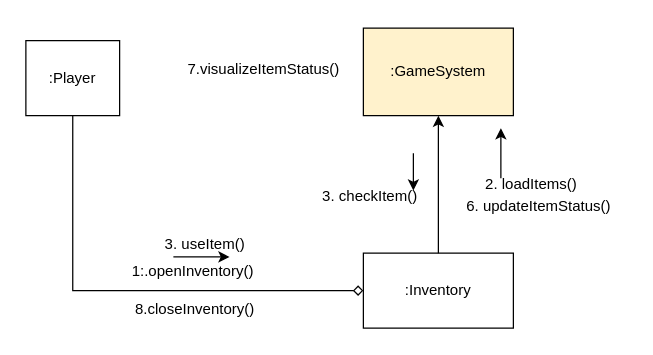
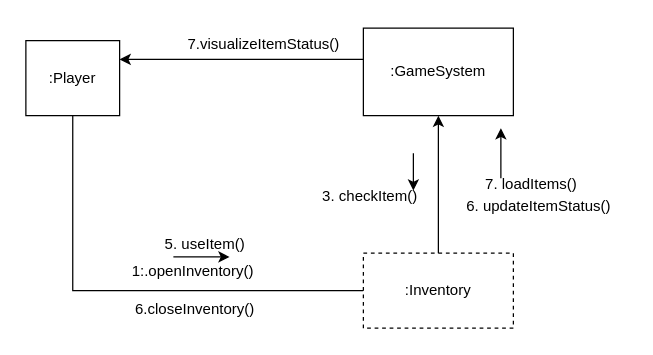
  <mxCell id="0" />
  <mxCell id="1" parent="0" />
- <mxCell id="2" style="edgeStyle=orthogonalEdgeStyle;rounded=0;orthogonalLoop=1;jettySize=auto;html=1;exitX=0.5;exitY=1;exitDx=0;exitDy=0;entryX=0;entryY=0.5;entryDx=0;entryDy=0;endArrow=diamond;endFill=0;" parent="1" source="3" target="6" edge="1"><mxGeometry relative="1" as="geometry" /></mxCell>
+ <mxCell id="2" style="edgeStyle=orthogonalEdgeStyle;rounded=0;orthogonalLoop=1;jettySize=auto;html=1;exitX=0.5;exitY=1;exitDx=0;exitDy=0;entryX=0;entryY=0.5;entryDx=0;entryDy=0;endArrow=none;endFill=0;" parent="1" source="3" target="6" edge="1"><mxGeometry relative="1" as="geometry" /></mxCell>
  <mxCell id="3" value=":Player" style="rounded=0;whiteSpace=wrap;html=1;" parent="1" vertex="1"><mxGeometry x="20" y="32" width="75" height="60" as="geometry" /></mxCell>
- <mxCell id="5" value=":GameSystem" style="rounded=0;whiteSpace=wrap;html=1;fillColor=#fff2cc;" parent="1" vertex="1"><mxGeometry x="290" y="22" width="120" height="70" as="geometry" /></mxCell>
- <mxCell id="6" value=":Inventory" style="rounded=0;whiteSpace=wrap;html=1;" parent="1" vertex="1"><mxGeometry x="290" y="202" width="120" height="60" as="geometry" /></mxCell>
+ <mxCell id="4" style="edgeStyle=orthogonalEdgeStyle;rounded=0;orthogonalLoop=1;jettySize=auto;html=1;entryX=1;entryY=0.25;entryDx=0;entryDy=0;" parent="1" source="5" target="3" edge="1"><mxGeometry relative="1" as="geometry"><mxPoint x="350" y="-68" as="targetPoint" /><Array as="points"><mxPoint x="250" y="47" /><mxPoint x="250" y="47" /></Array></mxGeometry></mxCell>
+ <mxCell id="5" value=":GameSystem" style="rounded=0;whiteSpace=wrap;html=1;" parent="1" vertex="1"><mxGeometry x="290" y="22" width="120" height="70" as="geometry" /></mxCell>
+ <mxCell id="6" value=":Inventory" style="rounded=0;whiteSpace=wrap;html=1;dashed=1;" parent="1" vertex="1"><mxGeometry x="290" y="202" width="120" height="60" as="geometry" /></mxCell>
  <mxCell id="7" value="1:.openInventory()&amp;nbsp;" style="text;html=1;align=center;verticalAlign=middle;resizable=0;points=[];autosize=1;strokeColor=none;fillColor=none;" parent="1" vertex="1"><mxGeometry x="95" y="202" width="120" height="30" as="geometry" /></mxCell>
- <mxCell id="8" value="8.closeInventory()" style="text;html=1;align=center;verticalAlign=middle;resizable=0;points=[];autosize=1;strokeColor=none;fillColor=none;" parent="1" vertex="1"><mxGeometry x="95" y="232" width="120" height="30" as="geometry" /></mxCell>
+ <mxCell id="8" value="6.closeInventory()" style="text;html=1;align=center;verticalAlign=middle;resizable=0;points=[];autosize=1;strokeColor=none;fillColor=none;" parent="1" vertex="1"><mxGeometry x="95" y="232" width="120" height="30" as="geometry" /></mxCell>
  <mxCell id="9" value="" style="endArrow=classic;html=1;rounded=0;entryX=1.013;entryY=-0.133;entryDx=0;entryDy=0;entryPerimeter=0;" parent="1" edge="1"><mxGeometry width="50" height="50" relative="1" as="geometry"><mxPoint x="138" y="205" as="sourcePoint" /><mxPoint x="182.95" y="205.01" as="targetPoint" /></mxGeometry></mxCell>
- <mxCell id="10" value="3. useItem()" style="text;html=1;align=center;verticalAlign=middle;resizable=0;points=[];autosize=1;strokeColor=none;fillColor=none;" parent="1" vertex="1"><mxGeometry x="118" y="180" width="90" height="30" as="geometry" /></mxCell>
- <mxCell id="11" value="2. loadItems()" style="text;html=1;align=center;verticalAlign=middle;resizable=0;points=[];autosize=1;strokeColor=none;fillColor=none;" parent="1" vertex="1"><mxGeometry x="374" y="132" width="100" height="30" as="geometry" /></mxCell>
+ <mxCell id="10" value="5. useItem()" style="text;html=1;align=center;verticalAlign=middle;resizable=0;points=[];autosize=1;strokeColor=none;fillColor=none;" parent="1" vertex="1"><mxGeometry x="118" y="180" width="90" height="30" as="geometry" /></mxCell>
+ <mxCell id="11" value="7. loadItems()" style="text;html=1;align=center;verticalAlign=middle;resizable=0;points=[];autosize=1;strokeColor=none;fillColor=none;" parent="1" vertex="1"><mxGeometry x="374" y="132" width="100" height="30" as="geometry" /></mxCell>
  <mxCell id="12" value="" style="endArrow=classic;html=1;rounded=0;" parent="1" edge="1"><mxGeometry width="50" height="50" relative="1" as="geometry"><mxPoint x="400" y="142" as="sourcePoint" /><mxPoint x="400" y="102" as="targetPoint" /></mxGeometry></mxCell>
  <mxCell id="13" value="3. checkItem()" style="text;html=1;align=center;verticalAlign=middle;resizable=0;points=[];autosize=1;strokeColor=none;fillColor=none;" parent="1" vertex="1"><mxGeometry x="245" y="142" width="100" height="30" as="geometry" /></mxCell>
  <mxCell id="14" value="" style="endArrow=classic;html=1;rounded=0;" parent="1" edge="1"><mxGeometry width="50" height="50" relative="1" as="geometry"><mxPoint x="330" y="122" as="sourcePoint" /><mxPoint x="330" y="152" as="targetPoint" /></mxGeometry></mxCell>
  <mxCell id="15" value="" style="endArrow=classic;html=1;rounded=0;entryX=0.5;entryY=1;entryDx=0;entryDy=0;exitX=0.5;exitY=0;exitDx=0;exitDy=0;" parent="1" source="6" target="5" edge="1"><mxGeometry width="50" height="50" relative="1" as="geometry"><mxPoint x="310" y="152" as="sourcePoint" /><mxPoint x="360" y="102" as="targetPoint" /></mxGeometry></mxCell>
  <mxCell id="16" value="6. updateItemStatus()" style="text;html=1;align=center;verticalAlign=middle;resizable=0;points=[];autosize=1;strokeColor=none;fillColor=none;" vertex="1" parent="1"><mxGeometry x="360" y="150" width="140" height="30" as="geometry" /></mxCell>
- <mxCell id="17" value="7.visualizeItemStatus()" style="text;html=1;align=center;verticalAlign=middle;resizable=0;points=[];autosize=1;strokeColor=none;fillColor=none;" vertex="1" parent="1"><mxGeometry x="140" y="40" width="140" height="30" as="geometry" /></mxCell>
+ <mxCell id="17" value="7.visualizeItemStatus()" style="text;html=1;align=center;verticalAlign=middle;resizable=0;points=[];autosize=1;strokeColor=none;fillColor=none;" vertex="1" parent="1"><mxGeometry x="140" y="20" width="140" height="30" as="geometry" /></mxCell>
